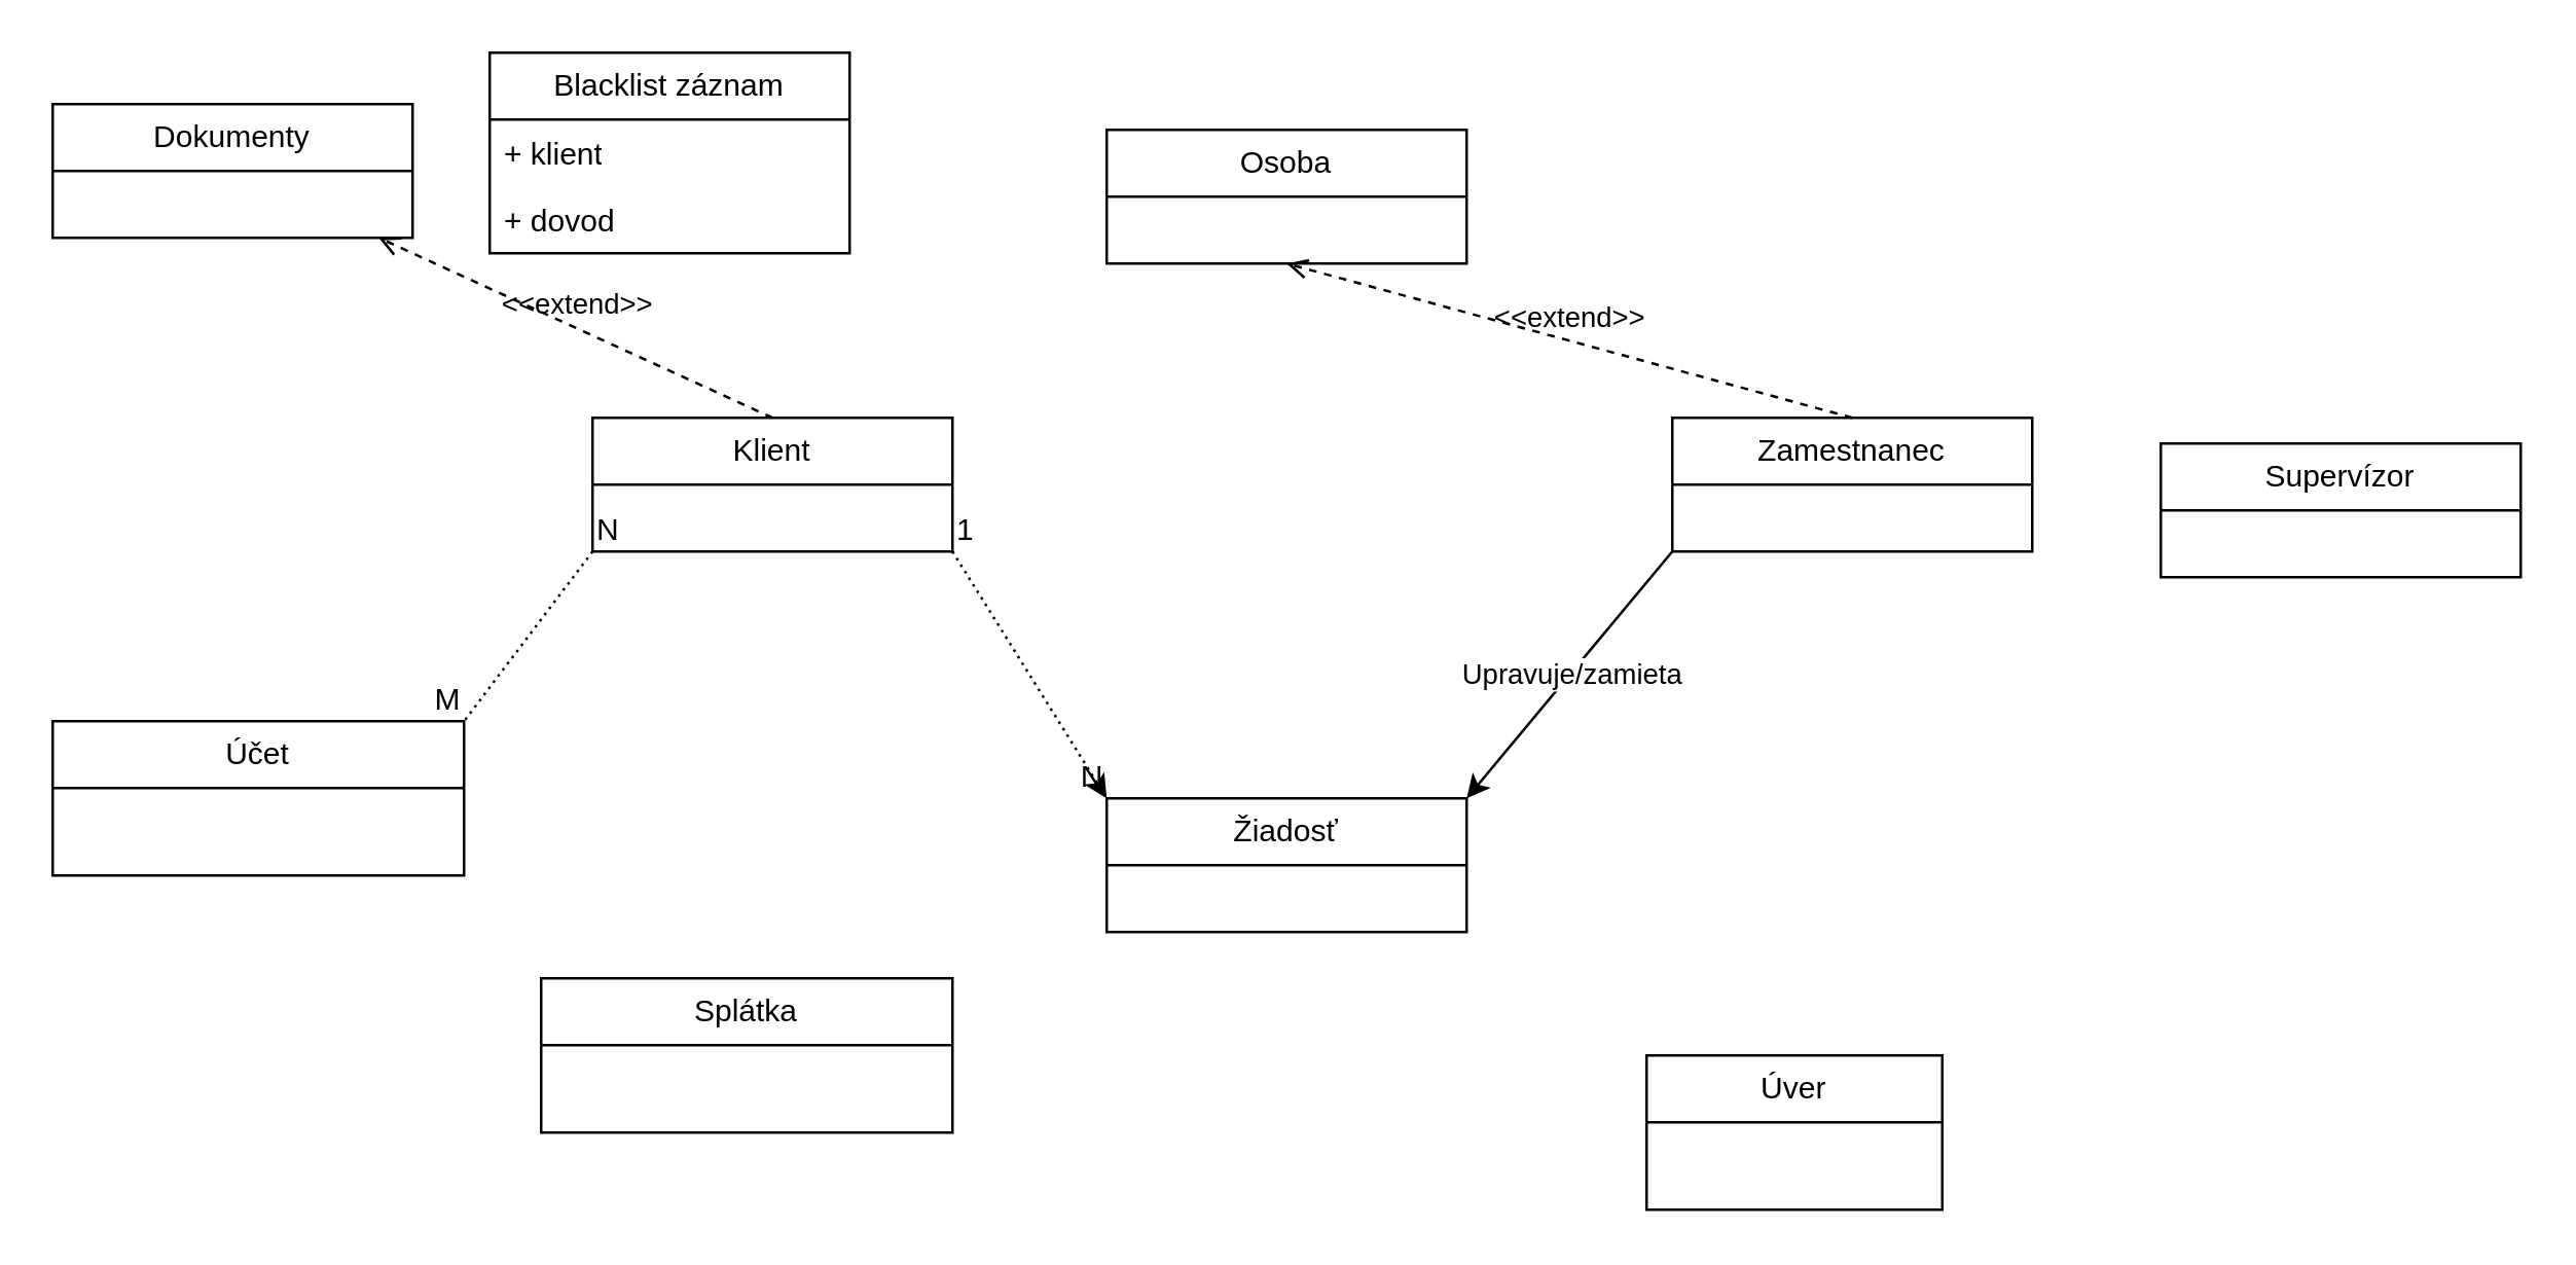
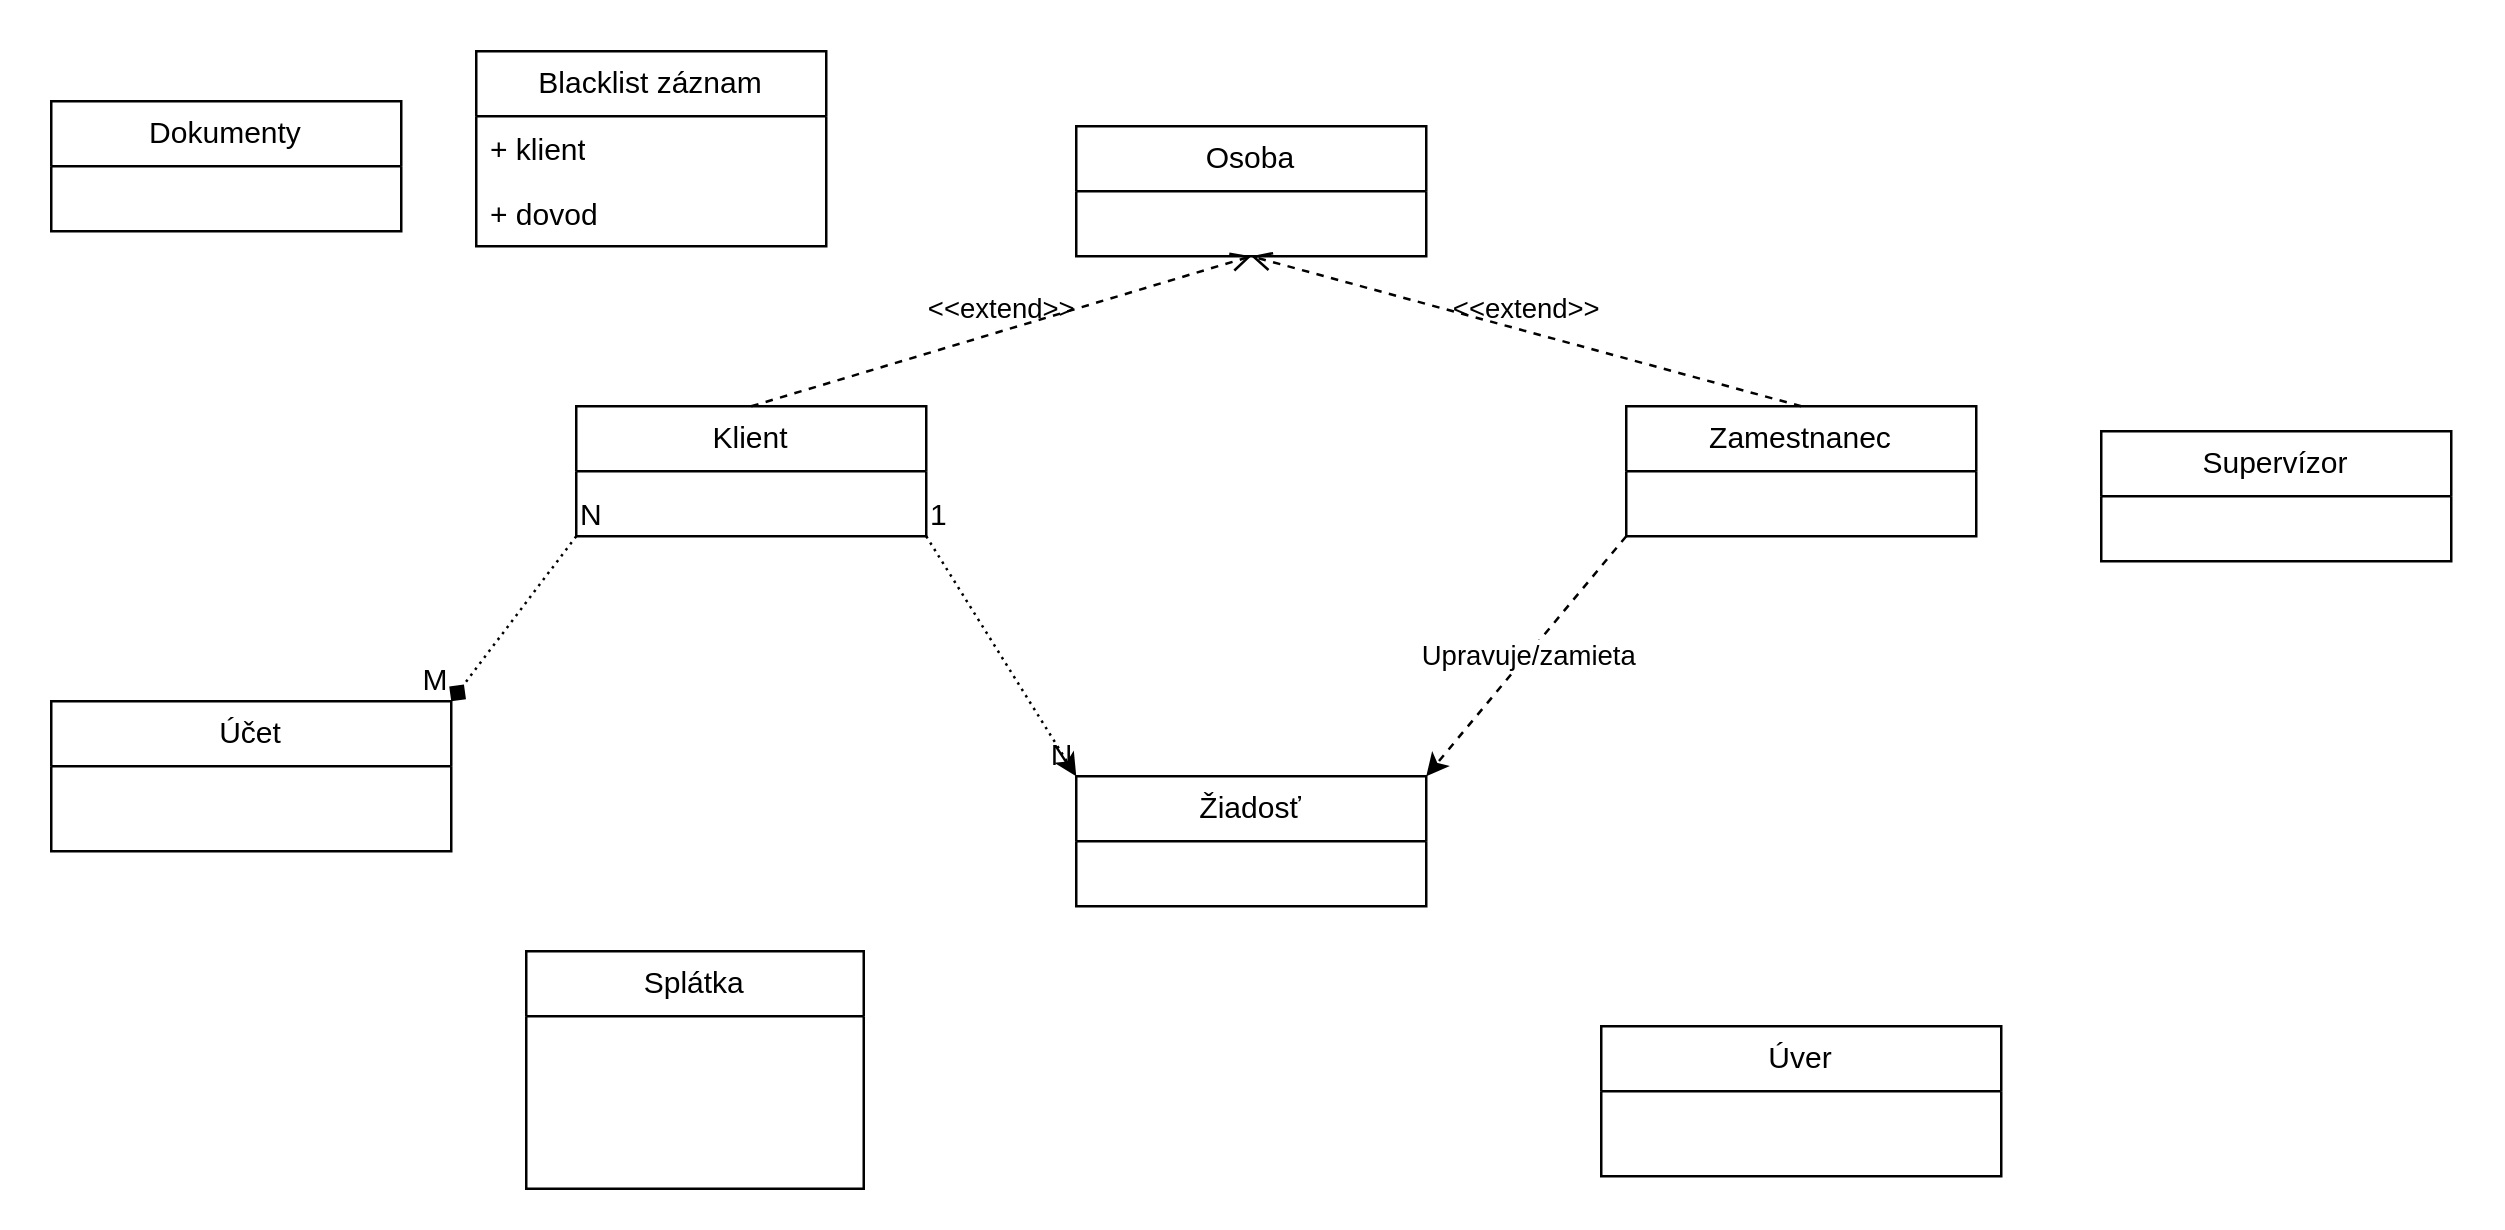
  <mxCell id="0" />
  <mxCell id="1" parent="0" />
  <mxCell id="2" value="Klient" style="swimlane;fontStyle=0;childLayout=stackLayout;horizontal=1;startSize=26;fillColor=none;horizontalStack=0;resizeParent=1;resizeParentMax=0;resizeLast=0;collapsible=1;marginBottom=0;whiteSpace=wrap;html=1;" vertex="1" parent="1"><mxGeometry x="230" y="162" width="140" height="52" as="geometry" /></mxCell>
  <mxCell id="3" value="Žiadosť" style="swimlane;fontStyle=0;childLayout=stackLayout;horizontal=1;startSize=26;fillColor=none;horizontalStack=0;resizeParent=1;resizeParentMax=0;resizeLast=0;collapsible=1;marginBottom=0;whiteSpace=wrap;html=1;" vertex="1" parent="1"><mxGeometry x="430" y="310" width="140" height="52" as="geometry" /></mxCell>
  <mxCell id="4" value="Dokumenty" style="swimlane;fontStyle=0;childLayout=stackLayout;horizontal=1;startSize=26;fillColor=none;horizontalStack=0;resizeParent=1;resizeParentMax=0;resizeLast=0;collapsible=1;marginBottom=0;whiteSpace=wrap;html=1;" vertex="1" parent="1"><mxGeometry x="20" y="40" width="140" height="52" as="geometry" /></mxCell>
  <mxCell id="5" value="Blacklist záznam" style="swimlane;fontStyle=0;childLayout=stackLayout;horizontal=1;startSize=26;fillColor=none;horizontalStack=0;resizeParent=1;resizeParentMax=0;resizeLast=0;collapsible=1;marginBottom=0;whiteSpace=wrap;html=1;" vertex="1" parent="1"><mxGeometry x="190" y="20" width="140" height="78" as="geometry"><mxRectangle x="600" y="30" width="80" height="30" as="alternateBounds" /></mxGeometry></mxCell>
  <mxCell id="6" value="+ klient" style="text;strokeColor=none;fillColor=none;align=left;verticalAlign=top;spacingLeft=4;spacingRight=4;overflow=hidden;rotatable=0;points=[[0,0.5],[1,0.5]];portConstraint=eastwest;whiteSpace=wrap;html=1;" vertex="1" parent="5"><mxGeometry y="26" width="140" height="26" as="geometry" /></mxCell>
  <mxCell id="7" value="+ dovod" style="text;strokeColor=none;fillColor=none;align=left;verticalAlign=top;spacingLeft=4;spacingRight=4;overflow=hidden;rotatable=0;points=[[0,0.5],[1,0.5]];portConstraint=eastwest;whiteSpace=wrap;html=1;" vertex="1" parent="5"><mxGeometry y="52" width="140" height="26" as="geometry" /></mxCell>
  <mxCell id="8" value="Zamestnanec" style="swimlane;fontStyle=0;childLayout=stackLayout;horizontal=1;startSize=26;fillColor=none;horizontalStack=0;resizeParent=1;resizeParentMax=0;resizeLast=0;collapsible=1;marginBottom=0;whiteSpace=wrap;html=1;" vertex="1" parent="1"><mxGeometry x="650" y="162" width="140" height="52" as="geometry" /></mxCell>
  <mxCell id="9" value="Osoba" style="swimlane;fontStyle=0;childLayout=stackLayout;horizontal=1;startSize=26;fillColor=none;horizontalStack=0;resizeParent=1;resizeParentMax=0;resizeLast=0;collapsible=1;marginBottom=0;whiteSpace=wrap;html=1;" vertex="1" parent="1"><mxGeometry x="430" y="50" width="140" height="52" as="geometry" /></mxCell>
- <mxCell id="10" value="&amp;lt;&amp;lt;extend&amp;gt;&amp;gt;" style="html=1;verticalAlign=bottom;labelBackgroundColor=none;endArrow=open;endFill=0;dashed=1;rounded=0;exitX=0.5;exitY=0;exitDx=0;exitDy=0;" edge="1" parent="1" source="2" target="4"><mxGeometry width="160" relative="1" as="geometry"><mxPoint x="610" y="242" as="sourcePoint" /><mxPoint x="380" y="112" as="targetPoint" /></mxGeometry></mxCell>
+ <mxCell id="10" value="&amp;lt;&amp;lt;extend&amp;gt;&amp;gt;" style="html=1;verticalAlign=bottom;labelBackgroundColor=none;endArrow=open;endFill=0;dashed=1;rounded=0;exitX=0.5;exitY=0;exitDx=0;exitDy=0;entryX=0.5;entryY=1;entryDx=0;entryDy=0;" edge="1" parent="1" source="2" target="9"><mxGeometry width="160" relative="1" as="geometry"><mxPoint x="610" y="242" as="sourcePoint" /><mxPoint x="380" y="112" as="targetPoint" /></mxGeometry></mxCell>
  <mxCell id="11" value="&amp;lt;&amp;lt;extend&amp;gt;&amp;gt;" style="html=1;verticalAlign=bottom;labelBackgroundColor=none;endArrow=open;endFill=0;dashed=1;rounded=0;exitX=0.5;exitY=0;exitDx=0;exitDy=0;" edge="1" parent="1" source="8"><mxGeometry width="160" relative="1" as="geometry"><mxPoint x="640" y="122" as="sourcePoint" /><mxPoint x="500" y="102" as="targetPoint" /></mxGeometry></mxCell>
  <mxCell id="12" value="" style="endArrow=classic;html=1;rounded=0;dashed=1;dashPattern=1 2;entryX=0;entryY=0;entryDx=0;entryDy=0;exitX=1;exitY=1;exitDx=0;exitDy=0;" edge="1" parent="1" source="2" target="3"><mxGeometry relative="1" as="geometry"><mxPoint x="280" y="310" as="sourcePoint" /><mxPoint x="440" y="310" as="targetPoint" /></mxGeometry></mxCell>
  <mxCell id="13" value="1" style="resizable=0;html=1;whiteSpace=wrap;align=left;verticalAlign=bottom;" connectable="0" vertex="1" parent="12"><mxGeometry x="-1" relative="1" as="geometry" /></mxCell>
  <mxCell id="14" value="N" style="resizable=0;html=1;whiteSpace=wrap;align=right;verticalAlign=bottom;" connectable="0" vertex="1" parent="12"><mxGeometry x="1" relative="1" as="geometry" /></mxCell>
- <mxCell id="15" value="" style="endArrow=classic;html=1;rounded=0;exitX=0;exitY=1;exitDx=0;exitDy=0;entryX=1;entryY=0;entryDx=0;entryDy=0;" edge="1" parent="1" source="8" target="3"><mxGeometry relative="1" as="geometry"><mxPoint x="520" y="400" as="sourcePoint" /><mxPoint x="620" y="400" as="targetPoint" /></mxGeometry></mxCell>
+ <mxCell id="15" value="" style="endArrow=classic;html=1;rounded=0;exitX=0;exitY=1;exitDx=0;exitDy=0;entryX=1;entryY=0;entryDx=0;entryDy=0;dashed=1;" edge="1" parent="1" source="8" target="3"><mxGeometry relative="1" as="geometry"><mxPoint x="520" y="400" as="sourcePoint" /><mxPoint x="620" y="400" as="targetPoint" /></mxGeometry></mxCell>
  <mxCell id="16" value="Upravuje/zamieta" style="edgeLabel;resizable=0;html=1;;align=center;verticalAlign=middle;" connectable="0" vertex="1" parent="15"><mxGeometry relative="1" as="geometry" /></mxCell>
  <mxCell id="17" value="Účet" style="swimlane;fontStyle=0;childLayout=stackLayout;horizontal=1;startSize=26;fillColor=none;horizontalStack=0;resizeParent=1;resizeParentMax=0;resizeLast=0;collapsible=1;marginBottom=0;whiteSpace=wrap;html=1;" vertex="1" parent="1"><mxGeometry x="20" y="280" width="160" height="60" as="geometry" /></mxCell>
- <mxCell id="18" value="" style="endArrow=none;html=1;rounded=0;dashed=1;dashPattern=1 2;entryX=1;entryY=0;entryDx=0;entryDy=0;exitX=0;exitY=1;exitDx=0;exitDy=0;" edge="1" parent="1" source="2" target="17"><mxGeometry relative="1" as="geometry"><mxPoint x="300" y="234" as="sourcePoint" /><mxPoint x="360" y="330" as="targetPoint" /></mxGeometry></mxCell>
+ <mxCell id="18" value="" style="endArrow=diamond;html=1;rounded=0;dashed=1;dashPattern=1 2;entryX=1;entryY=0;entryDx=0;entryDy=0;exitX=0;exitY=1;exitDx=0;exitDy=0;" edge="1" parent="1" source="2" target="17"><mxGeometry relative="1" as="geometry"><mxPoint x="300" y="234" as="sourcePoint" /><mxPoint x="360" y="330" as="targetPoint" /></mxGeometry></mxCell>
  <mxCell id="19" value="N" style="resizable=0;html=1;whiteSpace=wrap;align=left;verticalAlign=bottom;" connectable="0" vertex="1" parent="18"><mxGeometry x="-1" relative="1" as="geometry" /></mxCell>
  <mxCell id="20" value="M" style="resizable=0;html=1;whiteSpace=wrap;align=right;verticalAlign=bottom;" connectable="0" vertex="1" parent="18"><mxGeometry x="1" relative="1" as="geometry" /></mxCell>
- <mxCell id="21" value="Splátka" style="swimlane;fontStyle=0;childLayout=stackLayout;horizontal=1;startSize=26;fillColor=none;horizontalStack=0;resizeParent=1;resizeParentMax=0;resizeLast=0;collapsible=1;marginBottom=0;whiteSpace=wrap;html=1;" vertex="1" parent="1"><mxGeometry x="210" y="380" width="160" height="60" as="geometry" /></mxCell>
- <mxCell id="22" value="Úver" style="swimlane;fontStyle=0;childLayout=stackLayout;horizontal=1;startSize=26;fillColor=none;horizontalStack=0;resizeParent=1;resizeParentMax=0;resizeLast=0;collapsible=1;marginBottom=0;whiteSpace=wrap;html=1;" vertex="1" parent="1"><mxGeometry x="640" y="410" width="115" height="60" as="geometry" /></mxCell>
+ <mxCell id="21" value="Splátka" style="swimlane;fontStyle=0;childLayout=stackLayout;horizontal=1;startSize=26;fillColor=none;horizontalStack=0;resizeParent=1;resizeParentMax=0;resizeLast=0;collapsible=1;marginBottom=0;whiteSpace=wrap;html=1;" vertex="1" parent="1"><mxGeometry x="210" y="380" width="135" height="95" as="geometry" /></mxCell>
+ <mxCell id="22" value="Úver" style="swimlane;fontStyle=0;childLayout=stackLayout;horizontal=1;startSize=26;fillColor=none;horizontalStack=0;resizeParent=1;resizeParentMax=0;resizeLast=0;collapsible=1;marginBottom=0;whiteSpace=wrap;html=1;" vertex="1" parent="1"><mxGeometry x="640" y="410" width="160" height="60" as="geometry" /></mxCell>
  <mxCell id="23" value="Supervízor" style="swimlane;fontStyle=0;childLayout=stackLayout;horizontal=1;startSize=26;fillColor=none;horizontalStack=0;resizeParent=1;resizeParentMax=0;resizeLast=0;collapsible=1;marginBottom=0;whiteSpace=wrap;html=1;" vertex="1" parent="1"><mxGeometry x="840" y="172" width="140" height="52" as="geometry" /></mxCell>
